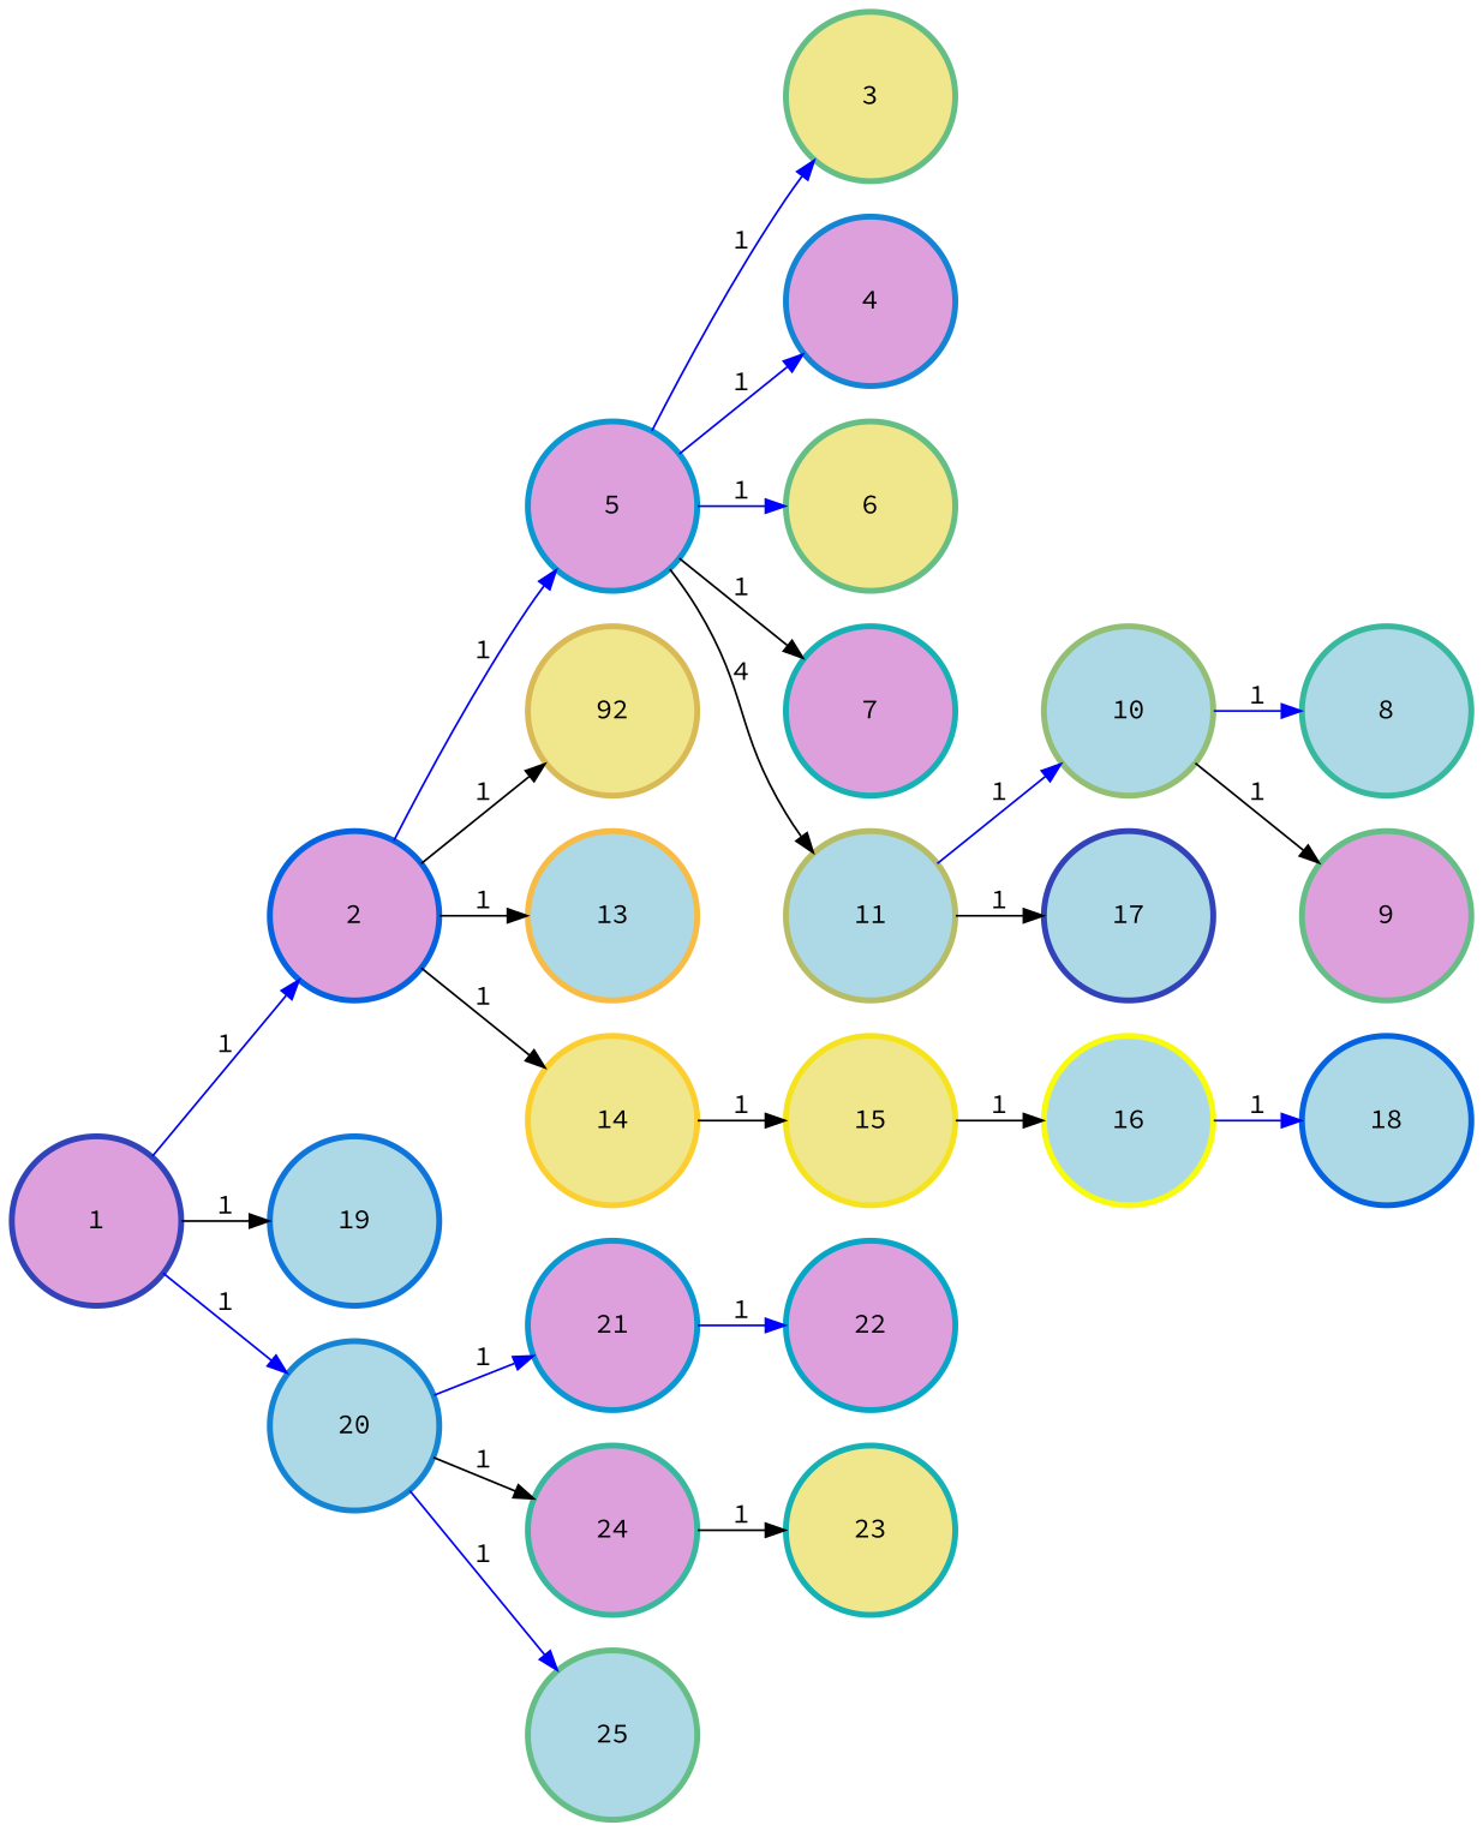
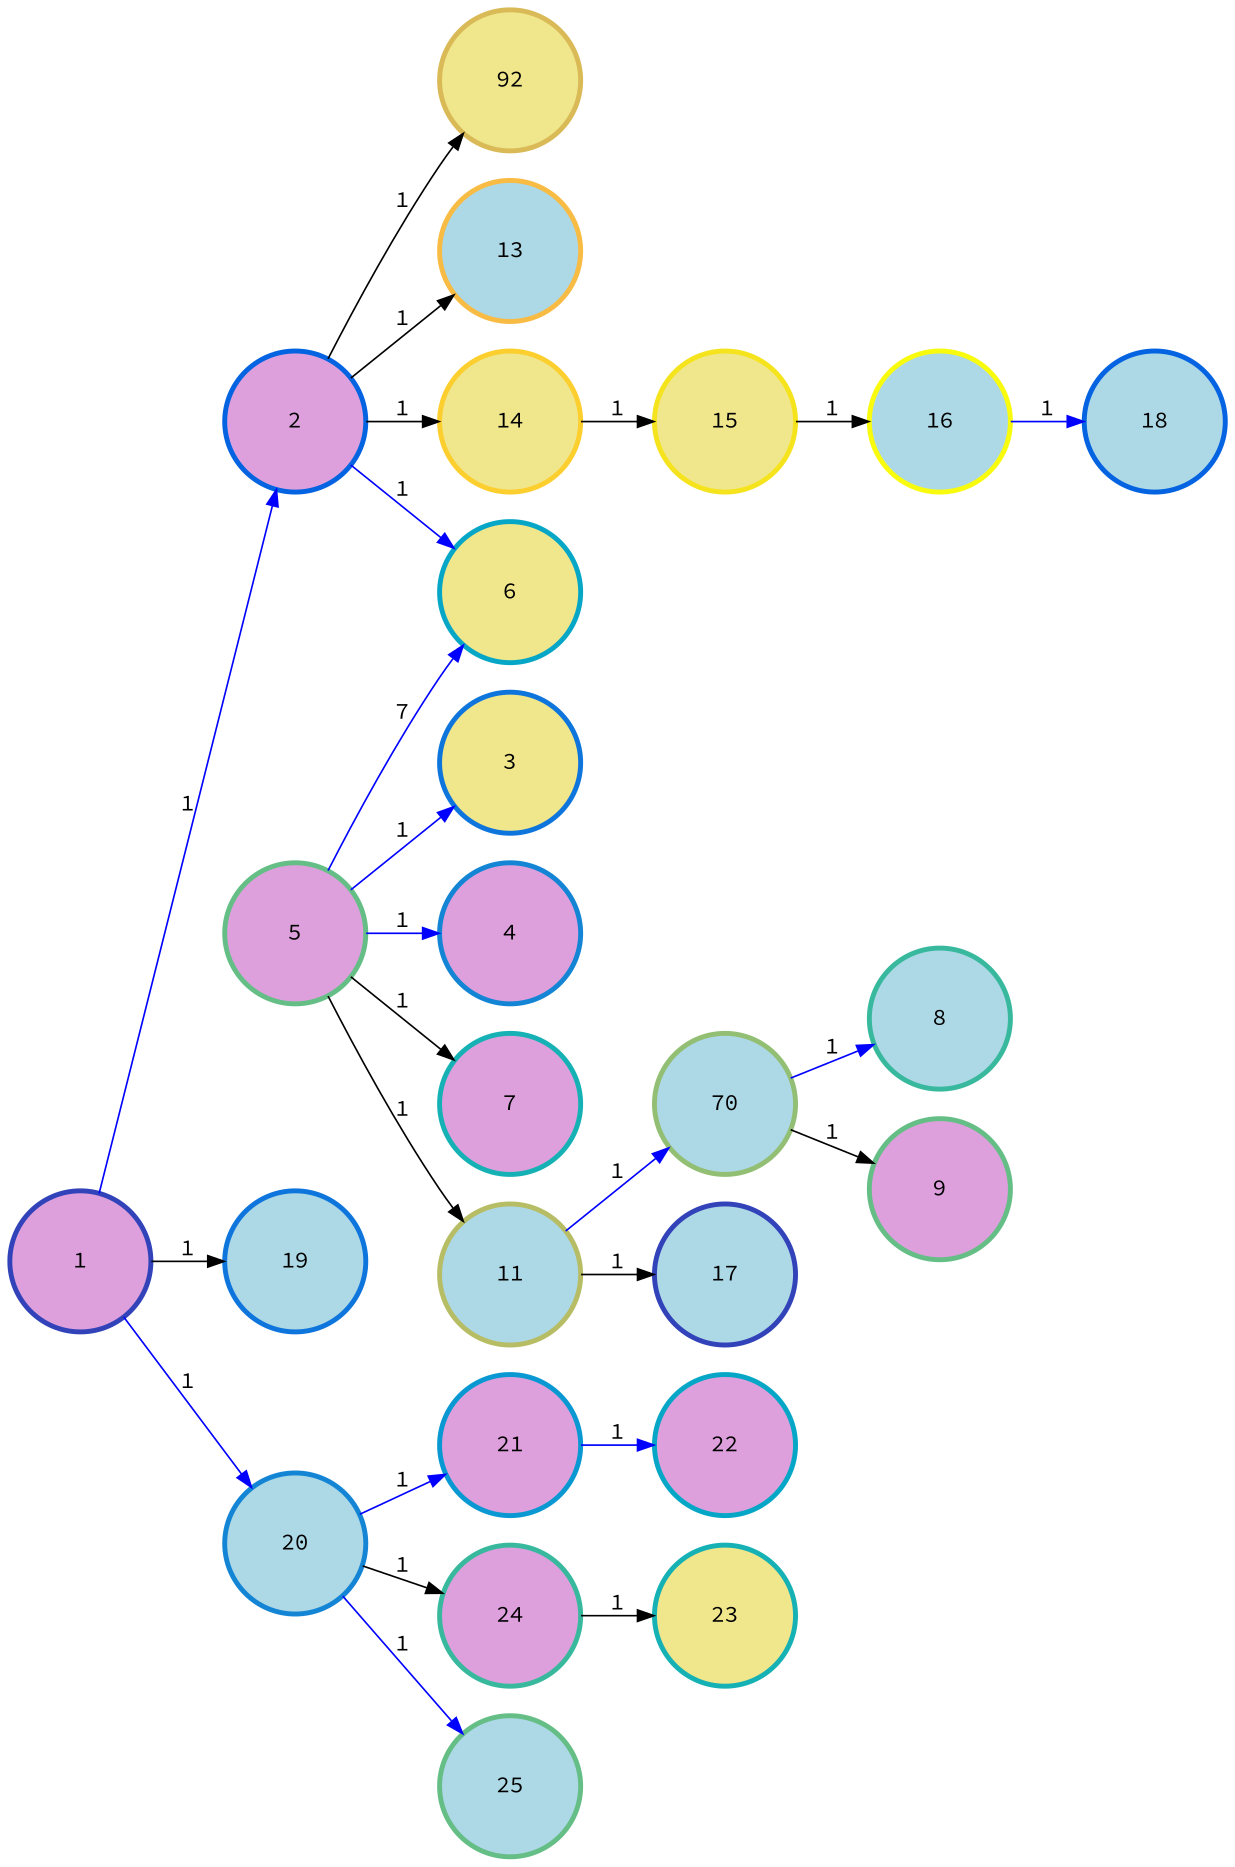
  digraph {
    fontname="Source Code Pro"
    rankdir=LR
    node [color="#3243BA" fillcolor=lightblue fontname="Source Code Pro" penwidth=3 style=filled]
    edge [color=blue fontname="Source Code Pro" penwidth=1]
    n1 [fillcolor=plum height=1.2 label=1 width=1.2]
    n2 [color="#0363E1" fillcolor=plum height=1.2 label=2 width=1.2]
    n3 [color="#0D75DC" height=1.2 label=19 width=1.2]
    n4 [color="#1485D4" height=1.2 label=20 width=1.2]
-   n5 [color="#0998D1" fillcolor=plum height=1.2 label=5 width=1.2]
+   n5 [color="#65BE86" fillcolor=plum height=1.2 label=5 width=1.2]
    n6 [color="#D9BA56" fillcolor=khaki height=1.2 label=92 width=1.2]
    n7 [color="#F8BB44" height=1.2 label=13 width=1.2]
    n8 [color="#FCCE2E" fillcolor=khaki height=1.2 label=14 width=1.2]
    n9 [color="#0998D1" fillcolor=plum height=1.2 label=21 width=1.2]
    n10 [color="#38B99E" fillcolor=plum height=1.2 label=24 width=1.2]
    n11 [color="#65BE86" height=1.2 label=25 width=1.2]
-   n12 [color="#65BE86" fillcolor=khaki height=1.2 label=3 width=1.2]
+   n12 [color="#0D75DC" fillcolor=khaki height=1.2 label=3 width=1.2]
    n13 [color="#1485D4" fillcolor=plum height=1.2 label=4 width=1.2]
-   n14 [color="#65BE86" fillcolor=khaki height=1.2 label=6 width=1.2]
+   n14 [color="#06A7C6" fillcolor=khaki height=1.2 label=6 width=1.2]
    n15 [color="#15B1B4" fillcolor=plum height=1.2 label=7 width=1.2]
    n16 [color="#B7BD64" height=1.2 label=11 width=1.2]
    n17 [color="#F5E41D" fillcolor=khaki height=1.2 label=15 width=1.2]
-   n18 [color="#92BF73" height=1.2 label=10 width=1.2]
+   n18 [color="#92BF73" height=1.2 label=70 width=1.2]
    n19 [height=1.2 label=17 width=1.2]
    n20 [color="#38B99E" height=1.2 label=8 width=1.2]
    n21 [color="#65BE86" fillcolor=plum height=1.2 label=9 width=1.2]
    n22 [color="#F9FB0E" height=1.2 label=16 width=1.2]
    n23 [color="#0363E1" height=1.2 label=18 width=1.2]
    n24 [color="#06A7C6" fillcolor=plum height=1.2 label=22 width=1.2]
    n25 [color="#15B1B4" fillcolor=khaki height=1.2 label=23 width=1.2]
    n1 -> n2 [label=1]
    n1 -> n3 [color=black label=1]
    n1 -> n4 [label=1]
-   n2 -> n5 [label=1]
+   n2 -> n14 [label=1]
    n2 -> n6 [color=black label=1]
    n2 -> n7 [color=black label=1]
    n2 -> n8 [color=black label=1]
    n4 -> n9 [label=1]
    n4 -> n10 [color=black label=1]
    n4 -> n11 [label=1]
    n5 -> n12 [label=1]
    n5 -> n13 [label=1]
-   n5 -> n14 [label=1]
+   n5 -> n14 [label=7]
    n5 -> n15 [color=black label=1]
-   n5 -> n16 [color=black label=4]
+   n5 -> n16 [color=black label=1]
    n8 -> n17 [color=black label=1]
    n9 -> n24 [label=1]
    n10 -> n25 [color=black label=1]
    n16 -> n18 [label=1]
    n16 -> n19 [color=black label=1]
    n17 -> n22 [color=black label=1]
    n18 -> n20 [label=1]
    n18 -> n21 [color=black label=1]
    n22 -> n23 [label=1]
  }
